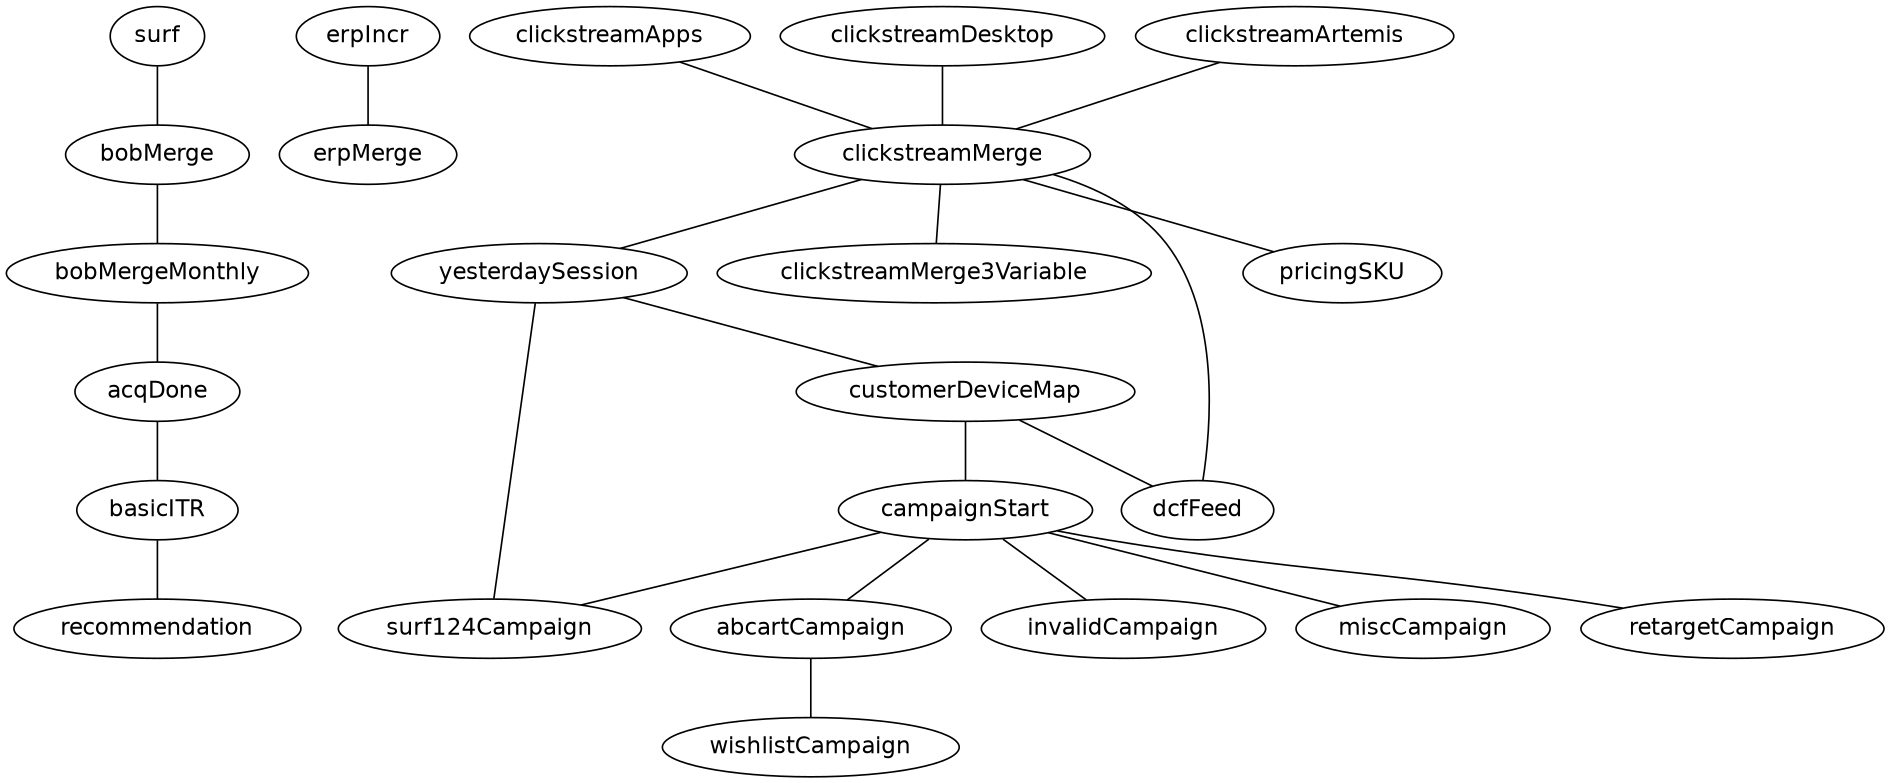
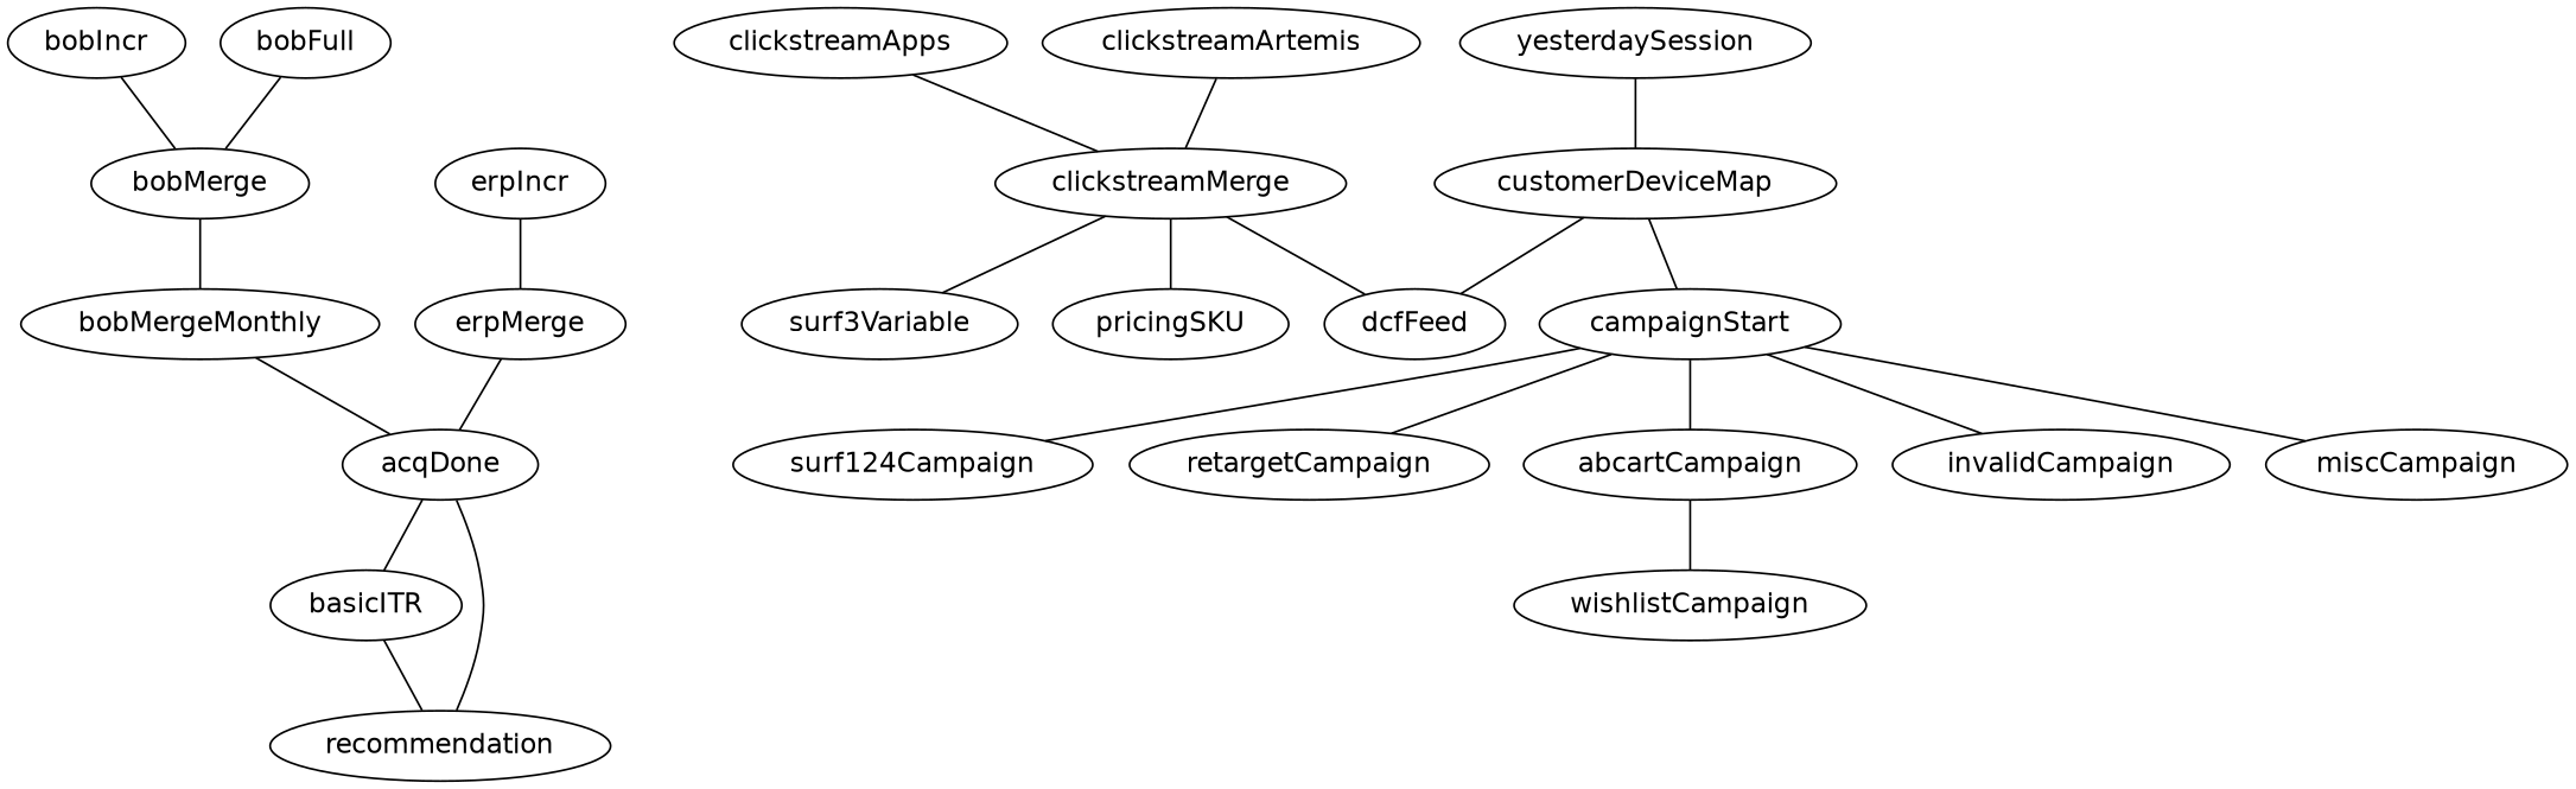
  graph {
    fontname="DejaVu Sans"
    node [fontname="DejaVu Sans"]
    edge [fontname="DejaVu Sans"]
-   bobIncr [label=surf]
+   bobIncr
    bobMerge
    bobMergeMonthly
    acqDone
+   bobFull
    basicITR
    recommendation
    erpIncr
    erpMerge
    clickstreamApps
    clickstreamMerge
    yesterdaySession
-   surf3Variable [label=clickstreamMerge3Variable]
+   surf3Variable
    dcfFeed
    pricingSKU
    customerDeviceMap
    n17 [label=surf124Campaign]
-   clickstreamDesktop
    clickstreamArtemis
    campaignStart
    retargetCampaign
    abcartCampaign
    invalidCampaign
    miscCampaign
    wishlistCampaign
    bobIncr -- bobMerge
    bobMerge -- bobMergeMonthly
    bobMergeMonthly -- acqDone
    acqDone -- basicITR
+   acqDone -- recommendation
+   bobFull -- bobMerge
    basicITR -- recommendation
    erpIncr -- erpMerge
+   erpMerge -- acqDone
    clickstreamApps -- clickstreamMerge
-   clickstreamMerge -- yesterdaySession
    clickstreamMerge -- surf3Variable
    clickstreamMerge -- dcfFeed
    clickstreamMerge -- pricingSKU
    yesterdaySession -- customerDeviceMap
-   yesterdaySession -- n17
    customerDeviceMap -- dcfFeed
    customerDeviceMap -- campaignStart
-   clickstreamDesktop -- clickstreamMerge
    clickstreamArtemis -- clickstreamMerge
    campaignStart -- n17
    campaignStart -- retargetCampaign
    campaignStart -- abcartCampaign
    campaignStart -- invalidCampaign
    campaignStart -- miscCampaign
    abcartCampaign -- wishlistCampaign
  }
